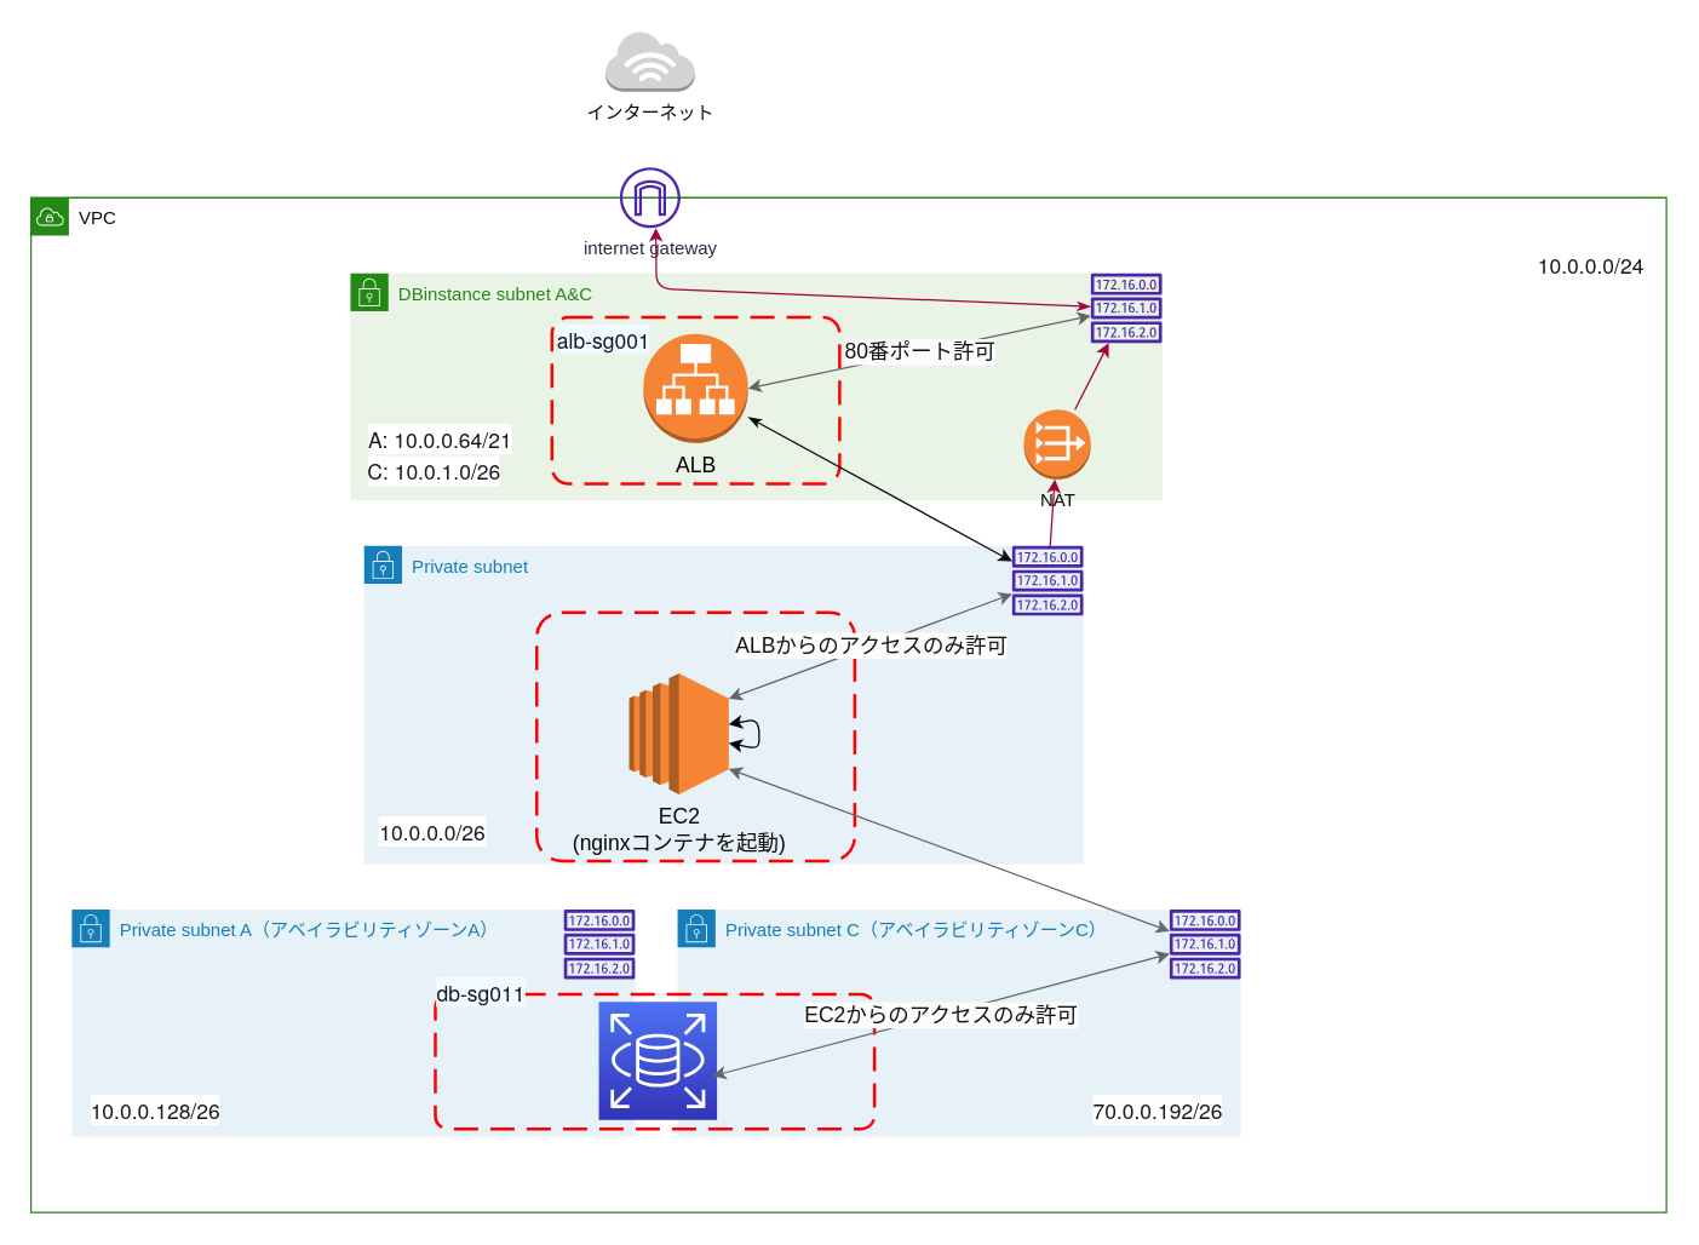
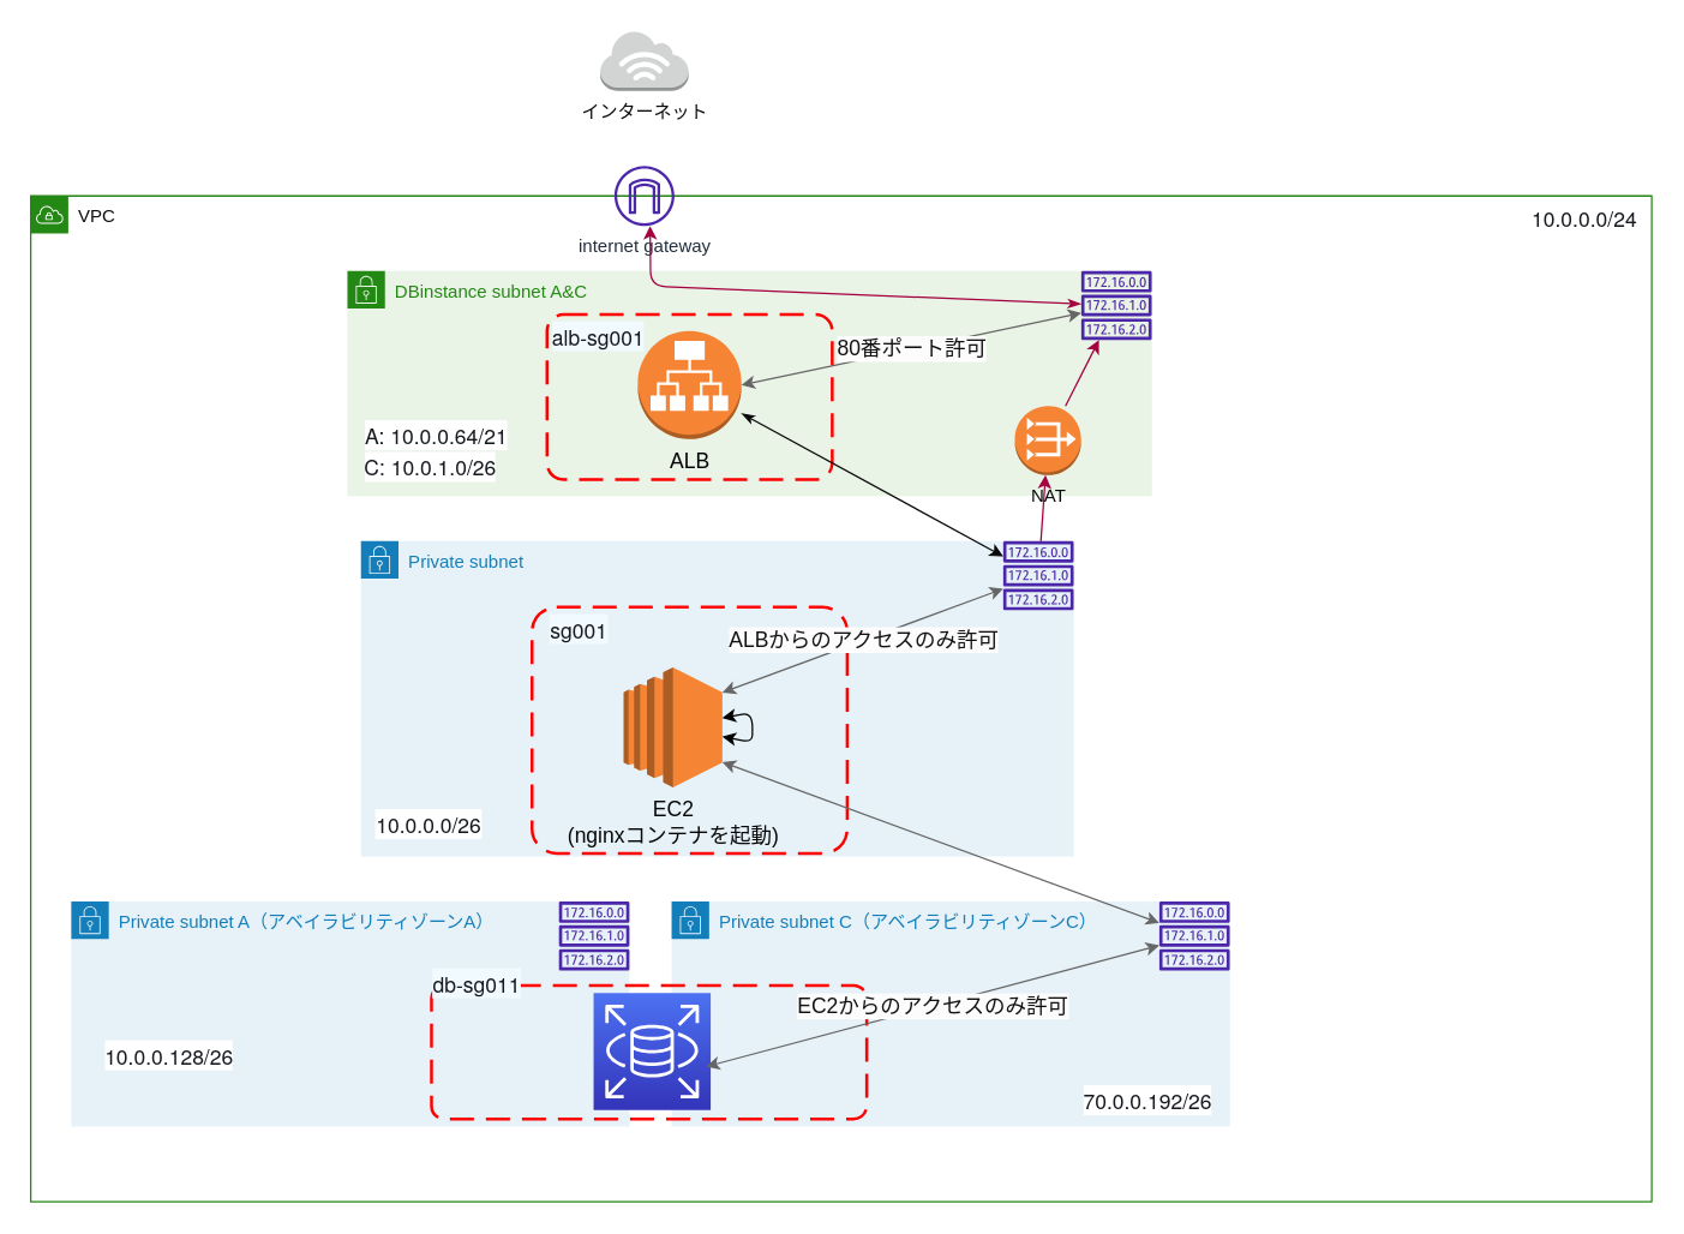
  <mxCell id="0" />
  <mxCell id="1" parent="0" />
  <mxCell id="2" value="&lt;font color=&quot;#0c0d0d&quot;&gt;VPC&lt;/font&gt;" style="points=[[0,0],[0.25,0],[0.5,0],[0.75,0],[1,0],[1,0.25],[1,0.5],[1,0.75],[1,1],[0.75,1],[0.5,1],[0.25,1],[0,1],[0,0.75],[0,0.5],[0,0.25]];outlineConnect=0;gradientColor=none;html=1;whiteSpace=wrap;fontSize=12;fontStyle=0;container=1;pointerEvents=0;collapsible=0;recursiveResize=0;shape=mxgraph.aws4.group;grIcon=mxgraph.aws4.group_vpc;strokeColor=#248814;fillColor=none;verticalAlign=top;align=left;spacingLeft=30;fontColor=#AAB7B8;dashed=0;" parent="1" vertex="1"><mxGeometry x="20" y="130" width="1080" height="670" as="geometry" /></mxCell>
- <mxCell id="3" value="&lt;span style=&quot;color: rgb(22, 25, 31); font-family: &amp;quot;Amazon Ember&amp;quot;, &amp;quot;Helvetica Neue&amp;quot;, Roboto, Arial, sans-serif; font-size: 14px; font-style: normal; font-variant-ligatures: normal; font-variant-caps: normal; font-weight: 400; letter-spacing: normal; orphans: 2; text-align: left; text-indent: 0px; text-transform: none; widows: 2; word-spacing: 0px; -webkit-text-stroke-width: 0px; background-color: rgb(255, 255, 255); text-decoration-thickness: initial; text-decoration-style: initial; text-decoration-color: initial; float: none; display: inline !important;&quot;&gt;10.0.0.0/24&lt;/span&gt;" style="text;html=1;align=center;verticalAlign=middle;resizable=0;points=[];autosize=1;strokeColor=none;fillColor=none;fontColor=#0d0c0c;" parent="2" vertex="1"><mxGeometry x="985" y="30" width="90" height="30" as="geometry" /></mxCell>
+ <mxCell id="3" value="&lt;span style=&quot;color: rgb(22, 25, 31); font-family: &amp;quot;Amazon Ember&amp;quot;, &amp;quot;Helvetica Neue&amp;quot;, Roboto, Arial, sans-serif; font-size: 14px; font-style: normal; font-variant-ligatures: normal; font-variant-caps: normal; font-weight: 400; letter-spacing: normal; orphans: 2; text-align: left; text-indent: 0px; text-transform: none; widows: 2; word-spacing: 0px; -webkit-text-stroke-width: 0px; background-color: rgb(255, 255, 255); text-decoration-thickness: initial; text-decoration-style: initial; text-decoration-color: initial; float: none; display: inline !important;&quot;&gt;10.0.0.0/24&lt;/span&gt;" style="text;html=1;align=center;verticalAlign=middle;resizable=0;points=[];autosize=1;strokeColor=none;fillColor=none;fontColor=#0d0c0c;" parent="2" vertex="1"><mxGeometry x="990" width="90" height="30" as="geometry" /></mxCell>
  <mxCell id="4" value="DBinstance subnet A&amp;amp;C" style="points=[[0,0],[0.25,0],[0.5,0],[0.75,0],[1,0],[1,0.25],[1,0.5],[1,0.75],[1,1],[0.75,1],[0.5,1],[0.25,1],[0,1],[0,0.75],[0,0.5],[0,0.25]];outlineConnect=0;gradientColor=none;html=1;whiteSpace=wrap;fontSize=12;fontStyle=0;container=1;pointerEvents=0;collapsible=0;recursiveResize=0;shape=mxgraph.aws4.group;grIcon=mxgraph.aws4.group_security_group;grStroke=0;strokeColor=#248814;fillColor=#E9F3E6;verticalAlign=top;align=left;spacingLeft=30;fontColor=#248814;dashed=0;" parent="2" vertex="1"><mxGeometry x="211" y="50" width="536" height="150" as="geometry" /></mxCell>
  <mxCell id="5" value="&lt;span style=&quot;background-color: rgb(252, 252, 253);&quot;&gt;80番ポート許可&lt;/span&gt;" style="html=1;fontSize=14;fontColor=#121212;fillColor=#f5f5f5;strokeColor=#666666;startArrow=classic;exitX=1;exitY=0.5;exitDx=0;exitDy=0;exitPerimeter=0;shadow=0;startFill=1;" parent="4" source="6" target="8" edge="1"><mxGeometry relative="1" as="geometry" /></mxCell>
  <mxCell id="6" value="&lt;span style=&quot;color: rgb(0, 0, 0); font-size: 14px;&quot;&gt;ALB&lt;/span&gt;" style="outlineConnect=0;dashed=0;verticalLabelPosition=bottom;verticalAlign=top;align=center;html=1;shape=mxgraph.aws3.application_load_balancer;fillColor=#F58534;gradientColor=none;fontColor=#a16c5e;" parent="4" vertex="1"><mxGeometry x="193.5" y="40" width="69" height="72" as="geometry" /></mxCell>
  <mxCell id="7" value="&lt;span style=&quot;color: rgb(22, 25, 31); font-family: &amp;quot;Amazon Ember&amp;quot;, &amp;quot;Helvetica Neue&amp;quot;, Roboto, Arial, sans-serif; font-size: 14px; text-align: left; background-color: rgb(255, 255, 255);&quot;&gt;A: 10.0.0.64/21&lt;/span&gt;" style="text;html=1;align=center;verticalAlign=middle;resizable=0;points=[];autosize=1;strokeColor=none;fillColor=none;fontColor=#0d0c0c;" parent="4" vertex="1"><mxGeometry x="-1" y="95" width="120" height="30" as="geometry" /></mxCell>
  <mxCell id="8" value="" style="sketch=0;outlineConnect=0;fontColor=#232F3E;gradientColor=none;fillColor=#4D27AA;strokeColor=none;dashed=0;verticalLabelPosition=bottom;verticalAlign=top;align=center;html=1;fontSize=12;fontStyle=0;aspect=fixed;pointerEvents=1;shape=mxgraph.aws4.route_table;" parent="4" vertex="1"><mxGeometry x="488.79" width="47.21" height="46" as="geometry" /></mxCell>
  <mxCell id="9" value="" style="edgeStyle=none;html=1;fontColor=#0a0a0a;fillColor=#d80073;strokeColor=#A50040;" parent="4" source="10" target="8" edge="1"><mxGeometry relative="1" as="geometry" /></mxCell>
  <mxCell id="10" value="&lt;font color=&quot;#0a0a0a&quot;&gt;NAT&lt;/font&gt;" style="outlineConnect=0;dashed=0;verticalLabelPosition=bottom;verticalAlign=top;align=center;html=1;shape=mxgraph.aws3.vpc_nat_gateway;fillColor=#F58534;gradientColor=none;" parent="4" vertex="1"><mxGeometry x="444.71" y="90" width="44.08" height="46" as="geometry" /></mxCell>
  <mxCell id="11" value="" style="rounded=1;arcSize=10;dashed=1;strokeColor=#ff0000;fillColor=none;gradientColor=none;dashPattern=8 4;strokeWidth=2;verticalAlign=bottom;fontColor=#000000;fontSize=14;" parent="4" vertex="1"><mxGeometry x="133" y="29" width="190" height="110" as="geometry" /></mxCell>
  <mxCell id="12" value="&lt;span style=&quot;color: rgb(22, 25, 31); font-family: &amp;quot;Amazon Ember&amp;quot;, &amp;quot;Helvetica Neue&amp;quot;, Roboto, Arial, sans-serif; font-size: 14px; text-align: start; background-color: rgb(241, 250, 255);&quot;&gt;alb-sg001&lt;/span&gt;" style="text;html=1;align=center;verticalAlign=middle;resizable=0;points=[];autosize=1;strokeColor=none;fillColor=none;" parent="4" vertex="1"><mxGeometry x="122" y="29" width="90" height="30" as="geometry" /></mxCell>
  <mxCell id="13" value="Private subnet A（アベイラビリティゾーンA）" style="points=[[0,0],[0.25,0],[0.5,0],[0.75,0],[1,0],[1,0.25],[1,0.5],[1,0.75],[1,1],[0.75,1],[0.5,1],[0.25,1],[0,1],[0,0.75],[0,0.5],[0,0.25]];outlineConnect=0;gradientColor=none;html=1;whiteSpace=wrap;fontSize=12;fontStyle=0;container=1;pointerEvents=0;collapsible=0;recursiveResize=0;shape=mxgraph.aws4.group;grIcon=mxgraph.aws4.group_security_group;grStroke=0;strokeColor=#147EBA;fillColor=#E6F2F8;verticalAlign=top;align=left;spacingLeft=30;fontColor=#147EBA;dashed=0;" parent="2" vertex="1"><mxGeometry x="27" y="470" width="372" height="150" as="geometry" /></mxCell>
- <mxCell id="14" value="&lt;span style=&quot;color: rgb(22, 25, 31); font-family: &amp;quot;Amazon Ember&amp;quot;, &amp;quot;Helvetica Neue&amp;quot;, Roboto, Arial, sans-serif; font-size: 14px; font-style: normal; font-variant-ligatures: normal; font-variant-caps: normal; font-weight: 400; letter-spacing: normal; orphans: 2; text-align: left; text-indent: 0px; text-transform: none; widows: 2; word-spacing: 0px; -webkit-text-stroke-width: 0px; background-color: rgb(255, 255, 255); text-decoration-thickness: initial; text-decoration-style: initial; text-decoration-color: initial; float: none; display: inline !important;&quot;&gt;10.0.0.128/26&lt;/span&gt;" style="text;html=1;align=center;verticalAlign=middle;resizable=0;points=[];autosize=1;strokeColor=none;fillColor=none;fontColor=#0d0c0c;" parent="13" vertex="1"><mxGeometry y="118" width="110" height="30" as="geometry" /></mxCell>
+ <mxCell id="14" value="&lt;span style=&quot;color: rgb(22, 25, 31); font-family: &amp;quot;Amazon Ember&amp;quot;, &amp;quot;Helvetica Neue&amp;quot;, Roboto, Arial, sans-serif; font-size: 14px; font-style: normal; font-variant-ligatures: normal; font-variant-caps: normal; font-weight: 400; letter-spacing: normal; orphans: 2; text-align: left; text-indent: 0px; text-transform: none; widows: 2; word-spacing: 0px; -webkit-text-stroke-width: 0px; background-color: rgb(255, 255, 255); text-decoration-thickness: initial; text-decoration-style: initial; text-decoration-color: initial; float: none; display: inline !important;&quot;&gt;10.0.0.128/26&lt;/span&gt;" style="text;html=1;align=center;verticalAlign=middle;resizable=0;points=[];autosize=1;strokeColor=none;fillColor=none;fontColor=#0d0c0c;" parent="13" vertex="1"><mxGeometry x="10" y="88" width="110" height="30" as="geometry" /></mxCell>
  <mxCell id="15" value="" style="sketch=0;outlineConnect=0;fontColor=#232F3E;gradientColor=none;fillColor=#4D27AA;strokeColor=none;dashed=0;verticalLabelPosition=bottom;verticalAlign=top;align=center;html=1;fontSize=12;fontStyle=0;aspect=fixed;pointerEvents=1;shape=mxgraph.aws4.route_table;" parent="13" vertex="1"><mxGeometry x="324.79" width="47.21" height="46" as="geometry" /></mxCell>
  <mxCell id="16" value="internet gateway" style="sketch=0;outlineConnect=0;fontColor=#232F3E;gradientColor=none;fillColor=#4D27AA;strokeColor=none;dashed=0;verticalLabelPosition=bottom;verticalAlign=top;align=center;html=1;fontSize=12;fontStyle=0;aspect=fixed;pointerEvents=1;shape=mxgraph.aws4.internet_gateway;" parent="2" vertex="1"><mxGeometry x="388.89" y="-20" width="40" height="40" as="geometry" /></mxCell>
  <mxCell id="17" value="Private subnet" style="points=[[0,0],[0.25,0],[0.5,0],[0.75,0],[1,0],[1,0.25],[1,0.5],[1,0.75],[1,1],[0.75,1],[0.5,1],[0.25,1],[0,1],[0,0.75],[0,0.5],[0,0.25]];outlineConnect=0;gradientColor=none;html=1;whiteSpace=wrap;fontSize=12;fontStyle=0;container=1;pointerEvents=0;collapsible=0;recursiveResize=0;shape=mxgraph.aws4.group;grIcon=mxgraph.aws4.group_security_group;grStroke=0;strokeColor=#147EBA;fillColor=#E6F2F8;verticalAlign=top;align=left;spacingLeft=30;fontColor=#147EBA;dashed=0;" parent="2" vertex="1"><mxGeometry x="220" y="230" width="475" height="210" as="geometry" /></mxCell>
  <mxCell id="18" value="&lt;font color=&quot;#080808&quot; style=&quot;font-size: 14px;&quot;&gt;EC2&lt;br&gt;(nginxコンテナを起動)&lt;br&gt;&lt;/font&gt;" style="outlineConnect=0;dashed=0;verticalLabelPosition=bottom;verticalAlign=top;align=center;html=1;shape=mxgraph.aws3.ec2;fillColor=#F58534;gradientColor=none;" parent="17" vertex="1"><mxGeometry x="175" y="84" width="65.81" height="80" as="geometry" /></mxCell>
+ <mxCell id="19" value="&lt;span style=&quot;color: rgb(22, 25, 31); font-family: &amp;quot;Amazon Ember&amp;quot;, &amp;quot;Helvetica Neue&amp;quot;, Roboto, Arial, sans-serif; font-size: 14px; text-align: start; background-color: rgb(241, 250, 255);&quot;&gt;sg001&lt;/span&gt;" style="text;html=1;align=center;verticalAlign=middle;resizable=0;points=[];autosize=1;strokeColor=none;fillColor=none;" parent="17" vertex="1"><mxGeometry x="115.0" y="44" width="60" height="30" as="geometry" /></mxCell>
  <mxCell id="20" value="&lt;meta charset=&quot;utf-8&quot;&gt;&lt;span style=&quot;color: rgb(22, 25, 31); font-family: &amp;quot;Amazon Ember&amp;quot;, &amp;quot;Helvetica Neue&amp;quot;, Roboto, Arial, sans-serif; font-size: 14px; font-style: normal; font-variant-ligatures: normal; font-variant-caps: normal; font-weight: 400; letter-spacing: normal; orphans: 2; text-align: left; text-indent: 0px; text-transform: none; widows: 2; word-spacing: 0px; -webkit-text-stroke-width: 0px; background-color: rgb(255, 255, 255); text-decoration-thickness: initial; text-decoration-style: initial; text-decoration-color: initial; float: none; display: inline !important;&quot;&gt;10.0.0.0/26&lt;/span&gt;" style="text;html=1;align=center;verticalAlign=middle;resizable=0;points=[];autosize=1;strokeColor=none;fillColor=none;fontColor=#0d0c0c;" parent="17" vertex="1"><mxGeometry y="174" width="90" height="30" as="geometry" /></mxCell>
  <mxCell id="21" value="" style="sketch=0;outlineConnect=0;fontColor=#232F3E;gradientColor=none;fillColor=#4D27AA;strokeColor=none;dashed=0;verticalLabelPosition=bottom;verticalAlign=top;align=center;html=1;fontSize=12;fontStyle=0;aspect=fixed;pointerEvents=1;shape=mxgraph.aws4.route_table;" parent="17" vertex="1"><mxGeometry x="427.79" width="47.21" height="46" as="geometry" /></mxCell>
  <mxCell id="22" style="edgeStyle=none;html=1;shadow=0;labelBackgroundColor=#fcfcfd;fontSize=14;fontColor=#080707;startArrow=classic;startFill=1;" parent="17" source="18" target="18" edge="1"><mxGeometry relative="1" as="geometry" /></mxCell>
  <mxCell id="23" value="" style="rounded=1;arcSize=10;dashed=1;strokeColor=#ff0000;fillColor=none;gradientColor=none;dashPattern=8 4;strokeWidth=2;fontSize=14;verticalAlign=bottom;fontColor=#121212;" parent="17" vertex="1"><mxGeometry x="114" y="44" width="210" height="164" as="geometry" /></mxCell>
  <mxCell id="24" value="&lt;span style=&quot;background-color: rgb(252, 252, 253);&quot;&gt;ALBからのアクセスのみ許可&lt;/span&gt;" style="html=1;fontSize=14;fontColor=#121212;fillColor=#f5f5f5;strokeColor=#666666;startArrow=classic;shadow=0;startFill=1;exitX=1;exitY=0.21;exitDx=0;exitDy=0;exitPerimeter=0;" parent="17" source="18" target="21" edge="1"><mxGeometry relative="1" as="geometry"><mxPoint x="205" y="124" as="sourcePoint" /><mxPoint x="440.428" y="73.997" as="targetPoint" /></mxGeometry></mxCell>
  <mxCell id="25" value="Private subnet C（アベイラビリティゾーンC）" style="points=[[0,0],[0.25,0],[0.5,0],[0.75,0],[1,0],[1,0.25],[1,0.5],[1,0.75],[1,1],[0.75,1],[0.5,1],[0.25,1],[0,1],[0,0.75],[0,0.5],[0,0.25]];outlineConnect=0;gradientColor=none;html=1;whiteSpace=wrap;fontSize=12;fontStyle=0;container=1;pointerEvents=0;collapsible=0;recursiveResize=0;shape=mxgraph.aws4.group;grIcon=mxgraph.aws4.group_security_group;grStroke=0;strokeColor=#147EBA;fillColor=#E6F2F8;verticalAlign=top;align=left;spacingLeft=30;fontColor=#147EBA;dashed=0;" parent="2" vertex="1"><mxGeometry x="427" y="470" width="372" height="150" as="geometry" /></mxCell>
  <mxCell id="26" value="&lt;span style=&quot;color: rgb(22, 25, 31); font-family: &amp;quot;Amazon Ember&amp;quot;, &amp;quot;Helvetica Neue&amp;quot;, Roboto, Arial, sans-serif; font-size: 14px; font-style: normal; font-variant-ligatures: normal; font-variant-caps: normal; font-weight: 400; letter-spacing: normal; orphans: 2; text-align: left; text-indent: 0px; text-transform: none; widows: 2; word-spacing: 0px; -webkit-text-stroke-width: 0px; background-color: rgb(255, 255, 255); text-decoration-thickness: initial; text-decoration-style: initial; text-decoration-color: initial; float: none; display: inline !important;&quot;&gt;70.0.0.192/26&lt;/span&gt;" style="text;html=1;align=center;verticalAlign=middle;resizable=0;points=[];autosize=1;strokeColor=none;fillColor=none;fontColor=#0d0c0c;" parent="25" vertex="1"><mxGeometry x="262" y="118" width="110" height="30" as="geometry" /></mxCell>
  <mxCell id="27" value="" style="sketch=0;outlineConnect=0;fontColor=#232F3E;gradientColor=none;fillColor=#4D27AA;strokeColor=none;dashed=0;verticalLabelPosition=bottom;verticalAlign=top;align=center;html=1;fontSize=12;fontStyle=0;aspect=fixed;pointerEvents=1;shape=mxgraph.aws4.route_table;" parent="25" vertex="1"><mxGeometry x="324.79" width="47.21" height="46" as="geometry" /></mxCell>
  <mxCell id="28" value="" style="sketch=0;points=[[0,0,0],[0.25,0,0],[0.5,0,0],[0.75,0,0],[1,0,0],[0,1,0],[0.25,1,0],[0.5,1,0],[0.75,1,0],[1,1,0],[0,0.25,0],[0,0.5,0],[0,0.75,0],[1,0.25,0],[1,0.5,0],[1,0.75,0]];outlineConnect=0;fontColor=#232F3E;gradientColor=#4D72F3;gradientDirection=north;fillColor=#3334B9;strokeColor=#ffffff;dashed=0;verticalLabelPosition=bottom;verticalAlign=top;align=center;html=1;fontSize=12;fontStyle=0;aspect=fixed;shape=mxgraph.aws4.resourceIcon;resIcon=mxgraph.aws4.rds;" parent="2" vertex="1"><mxGeometry x="375" y="531" width="78" height="78" as="geometry" /></mxCell>
  <mxCell id="29" value="" style="rounded=1;arcSize=10;dashed=1;strokeColor=#ff0000;fillColor=none;gradientColor=none;dashPattern=8 4;strokeWidth=2;" parent="2" vertex="1"><mxGeometry x="267" y="526" width="290" height="89" as="geometry" /></mxCell>
  <mxCell id="30" value="&lt;span style=&quot;color: rgb(22, 25, 31); font-family: &amp;quot;Amazon Ember&amp;quot;, &amp;quot;Helvetica Neue&amp;quot;, Roboto, Arial, sans-serif; font-size: 14px; text-align: start; background-color: rgb(241, 250, 255);&quot;&gt;db-sg011&lt;/span&gt;" style="text;html=1;align=center;verticalAlign=middle;resizable=0;points=[];autosize=1;strokeColor=none;fillColor=none;" parent="2" vertex="1"><mxGeometry x="257" y="510" width="80" height="30" as="geometry" /></mxCell>
  <mxCell id="31" style="edgeStyle=none;html=1;fillColor=#d80073;strokeColor=#A50040;startArrow=classicThin;startFill=1;" parent="2" source="8" edge="1"><mxGeometry relative="1" as="geometry"><mxPoint x="412.667" y="20.0" as="targetPoint" /><Array as="points"><mxPoint x="413" y="60" /></Array></mxGeometry></mxCell>
  <mxCell id="32" value="" style="edgeStyle=none;html=1;fillColor=#d80073;strokeColor=#A50040;" parent="2" source="21" target="10" edge="1"><mxGeometry relative="1" as="geometry" /></mxCell>
  <mxCell id="33" value="&lt;span style=&quot;background-color: rgb(252, 252, 253);&quot;&gt;EC2からのアクセスのみ許可&lt;/span&gt;" style="html=1;fontSize=14;fontColor=#121212;fillColor=#f5f5f5;strokeColor=#666666;startArrow=classic;shadow=0;startFill=1;exitX=0.631;exitY=0.607;exitDx=0;exitDy=0;exitPerimeter=0;" parent="2" source="29" target="27" edge="1"><mxGeometry relative="1" as="geometry"><mxPoint x="530" y="588.0" as="sourcePoint" /><mxPoint x="743.928" y="517.891" as="targetPoint" /></mxGeometry></mxCell>
  <mxCell id="34" value="" style="html=1;fontSize=14;fontColor=#121212;fillColor=#f5f5f5;strokeColor=#666666;startArrow=classic;shadow=0;startFill=1;entryX=1;entryY=0.79;entryDx=0;entryDy=0;entryPerimeter=0;" parent="2" source="27" target="18" edge="1"><mxGeometry relative="1" as="geometry"><mxPoint x="469" y="346.8" as="sourcePoint" /><mxPoint x="440" y="350" as="targetPoint" /><Array as="points" /></mxGeometry></mxCell>
  <mxCell id="35" style="edgeStyle=none;html=1;shadow=0;labelBackgroundColor=#fcfcfd;fontSize=14;fontColor=#080808;startArrow=classicThin;startFill=1;strokeColor=#080808;" parent="2" source="6" target="21" edge="1"><mxGeometry relative="1" as="geometry" /></mxCell>
  <mxCell id="36" value="インターネット" style="outlineConnect=0;dashed=0;verticalLabelPosition=bottom;verticalAlign=top;align=center;html=1;shape=mxgraph.aws3.internet_3;fillColor=#D2D3D3;gradientColor=none;fontColor=#0c0d0d;" parent="1" vertex="1"><mxGeometry x="399.44" y="20" width="58.89" height="40" as="geometry" /></mxCell>
  <mxCell id="37" value="&lt;span style=&quot;color: rgb(22, 25, 31); font-family: &amp;quot;Amazon Ember&amp;quot;, &amp;quot;Helvetica Neue&amp;quot;, Roboto, Arial, sans-serif; font-size: 14px; text-align: left; background-color: rgb(255, 255, 255);&quot;&gt;C: 10.0.1.0/26&lt;/span&gt;" style="text;html=1;align=center;verticalAlign=middle;resizable=0;points=[];autosize=1;strokeColor=none;fillColor=none;fontColor=#0d0c0c;" vertex="1" parent="1"><mxGeometry x="231" y="296" width="110" height="30" as="geometry" /></mxCell>
